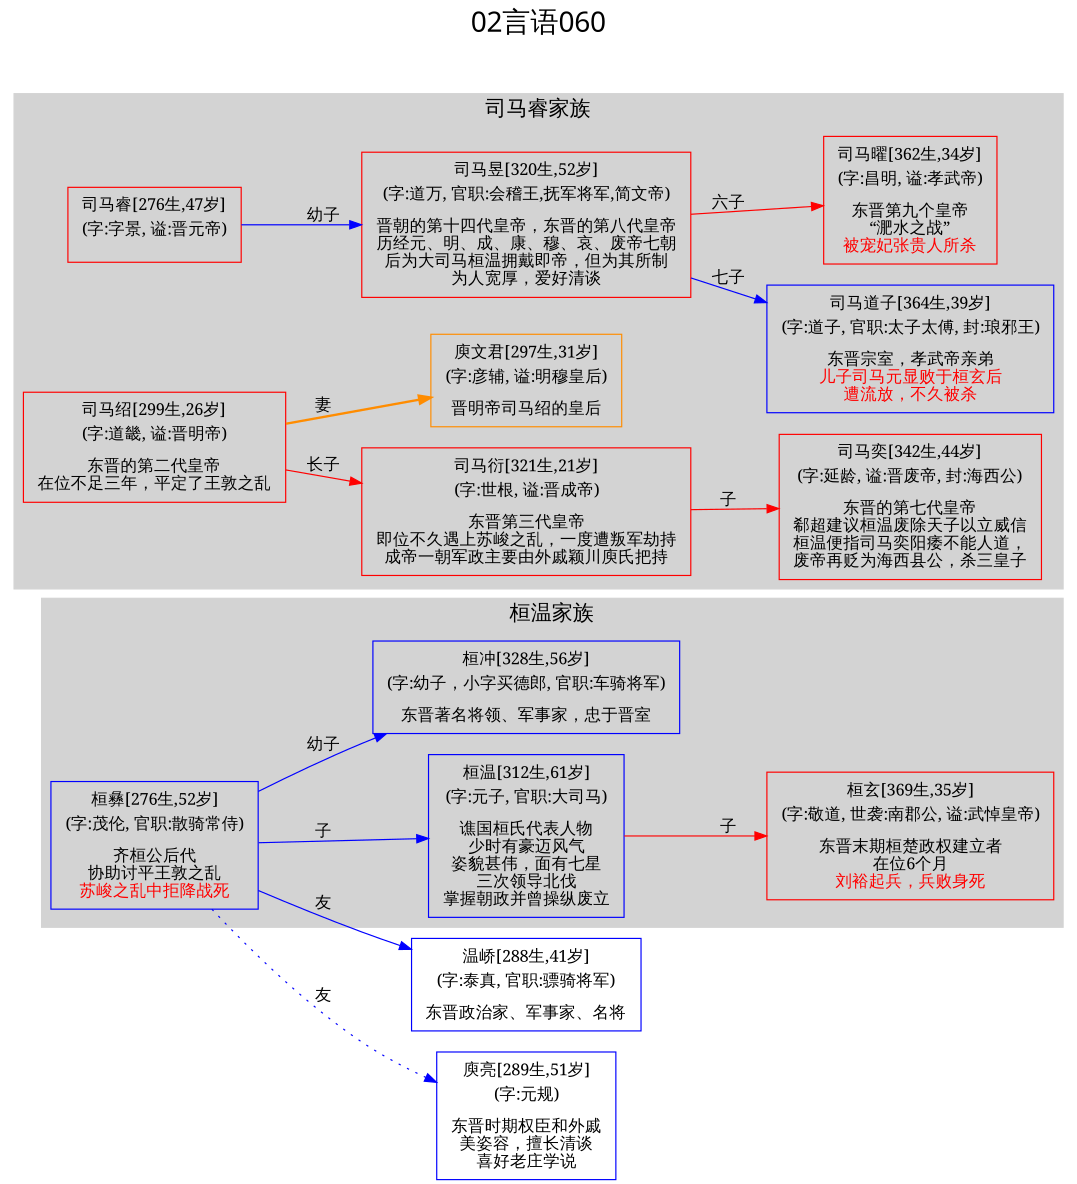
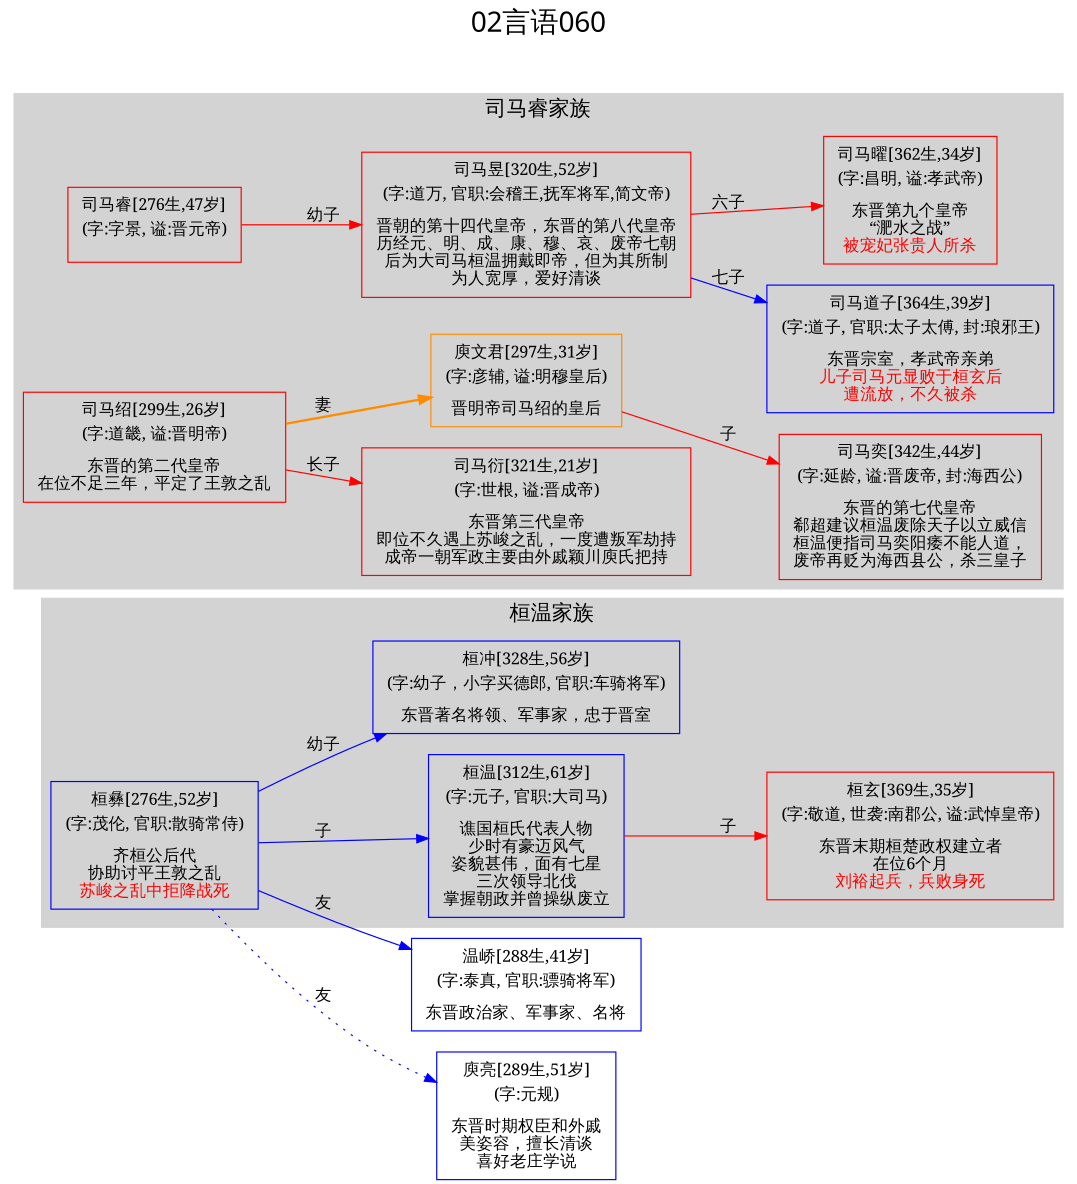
  digraph {
    color=lightgrey
    fontname=SimHei
    fontsize=24
    label="02言语060"
    labelloc=t
    rankdir=LR
    ranksep=0.5
    style=filled
    node [color=red fontname=SimSun shape=box]
    edge [color=red fontname=SimSun style=solid]
    n1 [color=blue label=<<table border="0" cellborder="0"><tr><td>桓温[312生,61岁]</td></tr><tr><td>(字:元子, 官职:大司马)</td></tr><tr><td></td></tr><tr><td>谯国桓氏代表人物<br/>少时有豪迈风气<br/>姿貌甚伟，面有七星<br/>三次领导北伐<br/>掌握朝政并曾操纵废立<br/></td></tr></table>>]
    n2 [label=<<table border="0" cellborder="0"><tr><td>桓玄[369生,35岁]</td></tr><tr><td>(字:敬道, 世袭:南郡公, 谥:武悼皇帝)</td></tr><tr><td></td></tr><tr><td>东晋末期桓楚政权建立者<br/>在位6个月<br/><font color = 'red'>刘裕起兵，兵败身死</font></td></tr></table>>]
    n3 [color=blue label=<<table border="0" cellborder="0"><tr><td>桓冲[328生,56岁]</td></tr><tr><td>(字:幼子，小字买德郎, 官职:车骑将军)</td></tr><tr><td></td></tr><tr><td>东晋著名将领、军事家，忠于晋室<br/></td></tr></table>>]
    n4 [color=blue label=<<table border="0" cellborder="0"><tr><td>桓彝[276生,52岁]</td></tr><tr><td>(字:茂伦, 官职:散骑常侍)</td></tr><tr><td></td></tr><tr><td>齐桓公后代<br/>协助讨平王敦之乱<br/><font color = 'red'>苏峻之乱中拒降战死</font></td></tr></table>>]
    n5 [label=<<table border="0" cellborder="0"><tr><td>司马睿[276生,47岁]</td></tr><tr><td>(字:字景, 谥:晋元帝)</td></tr><tr><td></td></tr><tr><td></td></tr></table>>]
    n6 [color=blue label=<<table border="0" cellborder="0"><tr><td>司马道子[364生,39岁]</td></tr><tr><td>(字:道子, 官职:太子太傅, 封:琅邪王)</td></tr><tr><td></td></tr><tr><td>东晋宗室，孝武帝亲弟<br/><font color = 'red'>儿子司马元显败于桓玄后<br/>遭流放，不久被杀<br/></font></td></tr></table>>]
    n7 [label=<<table border="0" cellborder="0"><tr><td>司马曜[362生,34岁]</td></tr><tr><td>(字:昌明, 谥:孝武帝)</td></tr><tr><td></td></tr><tr><td>东晋第九个皇帝<br/>“淝水之战”<br/><font color = 'red'>被宠妃张贵人所杀</font></td></tr></table>>]
    n8 [label=<<table border="0" cellborder="0"><tr><td>司马昱[320生,52岁]</td></tr><tr><td>(字:道万, 官职:会稽王,抚军将军,简文帝)</td></tr><tr><td></td></tr><tr><td>晋朝的第十四代皇帝，东晋的第八代皇帝<br/>历经元、明、成、康、穆、哀、废帝七朝<br/>后为大司马桓温拥戴即帝，但为其所制<br/>为人宽厚，爱好清谈<br/></td></tr></table>>]
    n9 [label=<<table border="0" cellborder="0"><tr><td>司马奕[342生,44岁]</td></tr><tr><td>(字:延龄, 谥:晋废帝, 封:海西公)</td></tr><tr><td></td></tr><tr><td>东晋的第七代皇帝<br/>郗超建议桓温废除天子以立威信<br/>桓温便指司马奕阳痿不能人道，<br/>废帝再贬为海西县公，杀三皇子<br/></td></tr></table>>]
    n10 [label=<<table border="0" cellborder="0"><tr><td>司马衍[321生,21岁]</td></tr><tr><td>(字:世根, 谥:晋成帝)</td></tr><tr><td></td></tr><tr><td>东晋第三代皇帝<br/>即位不久遇上苏峻之乱，一度遭叛军劫持<br/>成帝一朝军政主要由外戚颖川庾氏把持<br/></td></tr></table>>]
    n11 [color=darkorange label=<<table border="0" cellborder="0"><tr><td>庾文君[297生,31岁]</td></tr><tr><td>(字:彦辅, 谥:明穆皇后)</td></tr><tr><td></td></tr><tr><td>晋明帝司马绍的皇后<br/></td></tr></table>>]
    n12 [label=<<table border="0" cellborder="0"><tr><td>司马绍[299生,26岁]</td></tr><tr><td>(字:道畿, 谥:晋明帝)</td></tr><tr><td></td></tr><tr><td>东晋的第二代皇帝<br/>在位不足三年，平定了王敦之乱<br/></td></tr></table>>]
    n13 [color=blue label=<<table border="0" cellborder="0"><tr><td>温峤[288生,41岁]</td></tr><tr><td>(字:泰真, 官职:骠骑将军)</td></tr><tr><td></td></tr><tr><td>东晋政治家、军事家、名将<br/></td></tr></table>>]
    n14 [color=blue label=<<table border="0" cellborder="0"><tr><td>庾亮[289生,51岁]</td></tr><tr><td>(字:元规)</td></tr><tr><td></td></tr><tr><td>东晋时期权臣和外戚<br/>美姿容，擅长清谈<br/>喜好老庄学说<br/></td></tr></table>>]
    subgraph cluster_1 {
      fontsize=18
      label="桓温家族"
      n1
      n2
      n3
      n4
    }
    subgraph cluster_2 {
      fontsize=18
      label="司马睿家族"
      n5
      n6
      n7
      n8
      n9
      n10
      n11
      n12
    }
    n1 -> n2 [label="子"]
    n4 -> n1 [color=blue label="子"]
    n4 -> n3 [color=blue label="幼子"]
    n4 -> n13 [color=blue label="友"]
    n4 -> n14 [color=blue label="友" style=dotted]
-   n5 -> n8 [color=blue label="幼子"]
+   n5 -> n8 [label="幼子"]
    n8 -> n6 [color=blue label="七子"]
    n8 -> n7 [label="六子"]
-   n10 -> n9 [label="子"]
+   n11 -> n9 [label="子"]
    n12 -> n10 [label="长子"]
    n12 -> n11 [color=darkorange label="妻" style=bold]
  }
